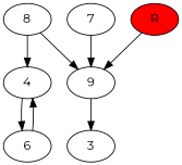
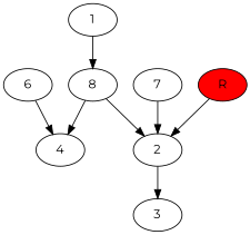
  digraph {
    fontname=Montserrat
    node [fontname=Montserrat]
    edge [fontname=Montserrat]
+   1
    8
    4
    6
-   2 [label=9]
+   2
    3
    7
    R [fillcolor="#ff0000" style=filled]
+   1 -> 8
    8 -> 4
    8 -> 2
-   4 -> 6
    6 -> 4
    2 -> 3
    7 -> 2
    R -> 2
  }
